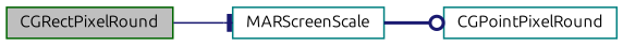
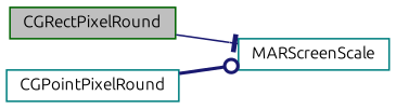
  digraph {
    fontname=Ubuntu
    rankdir=LR
    node [color=teal fillcolor=white fontname=Ubuntu fontsize=10 shape=record style=filled]
    edge [color=midnightblue fontname=Ubuntu fontsize=10 labelfontname=Helvetica labelfontsize=10]
    n1 [color=darkgreen fillcolor=grey75 fontcolor=black height=0.2 label=CGRectPixelRound width=0.4]
    n2 [height=0.2 label=MARScreenScale width=0.4]
    n3 [height=0.2 label=CGPointPixelRound width=0.4]
    n1 -> n2 [arrowhead=tee style=solid]
-   n2 -> n3 [arrowhead=odot style=bold]
+   n3 -> n2 [arrowhead=odot style=bold]
  }
